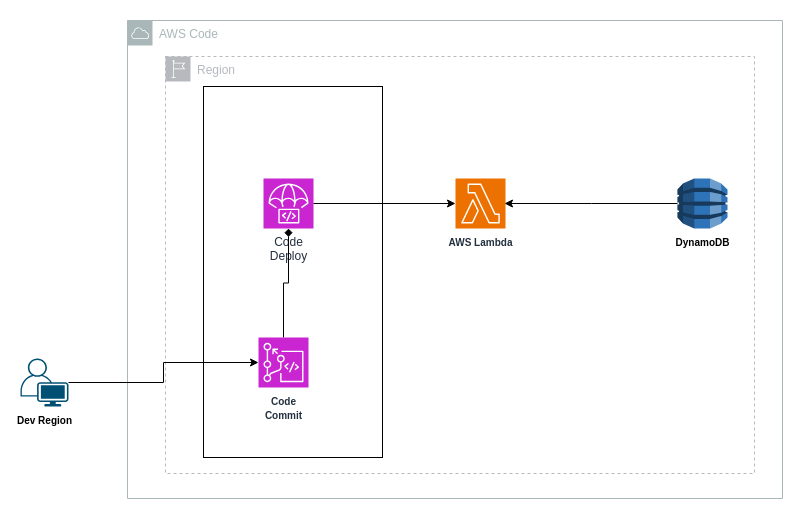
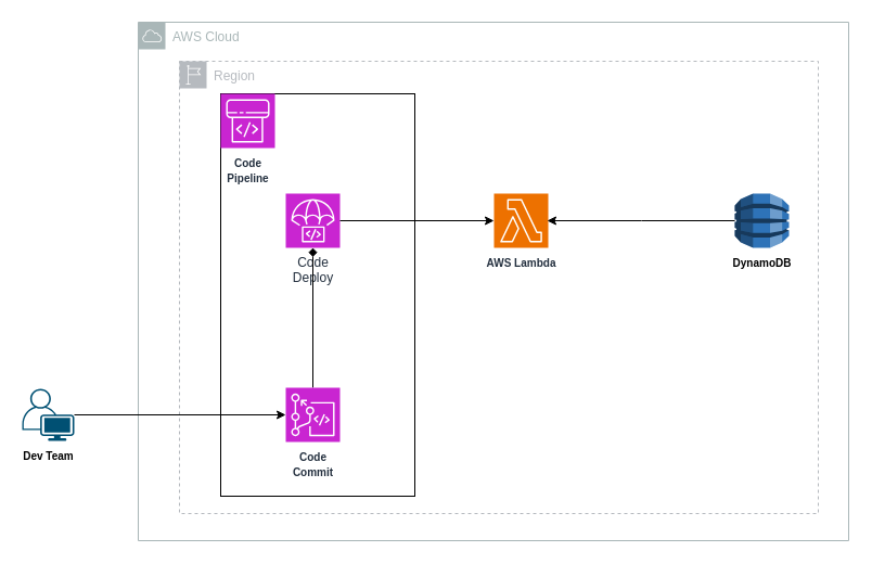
  <mxCell id="0" />
  <mxCell id="1" parent="0" />
  <mxCell id="2" value="&lt;font style=&quot;font-size: 10px;&quot;&gt;&lt;b&gt;AWS Lambda&lt;/b&gt;&lt;/font&gt;" style="sketch=0;points=[[0,0,0],[0.25,0,0],[0.5,0,0],[0.75,0,0],[1,0,0],[0,1,0],[0.25,1,0],[0.5,1,0],[0.75,1,0],[1,1,0],[0,0.25,0],[0,0.5,0],[0,0.75,0],[1,0.25,0],[1,0.5,0],[1,0.75,0]];outlineConnect=0;fontColor=#232F3E;fillColor=#ED7100;strokeColor=#ffffff;dashed=0;verticalLabelPosition=bottom;verticalAlign=top;align=center;html=1;fontSize=12;fontStyle=0;aspect=fixed;shape=mxgraph.aws4.resourceIcon;resIcon=mxgraph.aws4.lambda;" vertex="1" parent="1"><mxGeometry x="455" y="178" width="50" height="50" as="geometry" /></mxCell>
  <mxCell id="3" style="edgeStyle=orthogonalEdgeStyle;rounded=0;orthogonalLoop=1;jettySize=auto;html=1;" edge="1" parent="1" source="4"><mxGeometry relative="1" as="geometry"><mxPoint x="504" y="203" as="targetPoint" /></mxGeometry></mxCell>
  <mxCell id="4" value="&lt;font style=&quot;font-size: 10px;&quot;&gt;&lt;b&gt;DynamoDB&lt;/b&gt;&lt;/font&gt;" style="outlineConnect=0;dashed=0;verticalLabelPosition=bottom;verticalAlign=top;align=center;html=1;shape=mxgraph.aws3.dynamo_db;fillColor=#2E73B8;gradientColor=none;" vertex="1" parent="1"><mxGeometry x="677" y="178" width="50" height="50" as="geometry" /></mxCell>
  <mxCell id="5" value="Region" style="sketch=0;outlineConnect=0;gradientColor=none;html=1;whiteSpace=wrap;fontSize=12;fontStyle=0;shape=mxgraph.aws4.group;grIcon=mxgraph.aws4.group_region;strokeColor=#B6BABF;fillColor=none;verticalAlign=top;align=left;spacingLeft=30;fontColor=#B6BABF;dashed=1;" vertex="1" parent="1"><mxGeometry x="165" y="56" width="589" height="417" as="geometry" /></mxCell>
- <mxCell id="6" value="AWS Code" style="sketch=0;outlineConnect=0;gradientColor=none;html=1;whiteSpace=wrap;fontSize=12;fontStyle=0;shape=mxgraph.aws4.group;grIcon=mxgraph.aws4.group_aws_cloud;strokeColor=#AAB7B8;fillColor=none;verticalAlign=top;align=left;spacingLeft=30;fontColor=#AAB7B8;dashed=0;" vertex="1" parent="1"><mxGeometry x="127" y="20" width="655" height="478" as="geometry" /></mxCell>
+ <mxCell id="6" value="AWS Cloud" style="sketch=0;outlineConnect=0;gradientColor=none;html=1;whiteSpace=wrap;fontSize=12;fontStyle=0;shape=mxgraph.aws4.group;grIcon=mxgraph.aws4.group_aws_cloud;strokeColor=#AAB7B8;fillColor=none;verticalAlign=top;align=left;spacingLeft=30;fontColor=#AAB7B8;dashed=0;" vertex="1" parent="1"><mxGeometry x="127" y="20" width="655" height="478" as="geometry" /></mxCell>
  <mxCell id="7" value="" style="rounded=0;whiteSpace=wrap;html=1;" vertex="1" parent="1"><mxGeometry x="203" y="86" width="179" height="371" as="geometry" /></mxCell>
+ <mxCell id="8" value="&lt;font style=&quot;font-size: 10px;&quot;&gt;&lt;b&gt;Code&lt;br&gt;Pipeline&lt;/b&gt;&lt;/font&gt;" style="sketch=0;points=[[0,0,0],[0.25,0,0],[0.5,0,0],[0.75,0,0],[1,0,0],[0,1,0],[0.25,1,0],[0.5,1,0],[0.75,1,0],[1,1,0],[0,0.25,0],[0,0.5,0],[0,0.75,0],[1,0.25,0],[1,0.5,0],[1,0.75,0]];outlineConnect=0;fontColor=#232F3E;fillColor=#C925D1;strokeColor=#ffffff;dashed=0;verticalLabelPosition=bottom;verticalAlign=top;align=center;html=1;fontSize=12;fontStyle=0;aspect=fixed;shape=mxgraph.aws4.resourceIcon;resIcon=mxgraph.aws4.codepipeline;" vertex="1" parent="1"><mxGeometry x="203" y="86" width="50" height="50" as="geometry" /></mxCell>
  <mxCell id="9" value="Code&lt;br&gt;Deploy" style="sketch=0;points=[[0,0,0],[0.25,0,0],[0.5,0,0],[0.75,0,0],[1,0,0],[0,1,0],[0.25,1,0],[0.5,1,0],[0.75,1,0],[1,1,0],[0,0.25,0],[0,0.5,0],[0,0.75,0],[1,0.25,0],[1,0.5,0],[1,0.75,0]];outlineConnect=0;fontColor=#232F3E;fillColor=#C925D1;strokeColor=#ffffff;dashed=0;verticalLabelPosition=bottom;verticalAlign=top;align=center;html=1;fontSize=12;fontStyle=0;aspect=fixed;shape=mxgraph.aws4.resourceIcon;resIcon=mxgraph.aws4.codedeploy;" vertex="1" parent="1"><mxGeometry x="263" y="178" width="50" height="50" as="geometry" /></mxCell>
  <mxCell id="10" style="edgeStyle=orthogonalEdgeStyle;rounded=0;orthogonalLoop=1;jettySize=auto;html=1;endArrow=diamond;" edge="1" parent="1" source="11" target="9"><mxGeometry relative="1" as="geometry" /></mxCell>
- <mxCell id="11" value="&lt;font style=&quot;font-size: 10px;&quot;&gt;&lt;b&gt;Code&lt;br&gt;Commit&lt;/b&gt;&lt;/font&gt;" style="sketch=0;points=[[0,0,0],[0.25,0,0],[0.5,0,0],[0.75,0,0],[1,0,0],[0,1,0],[0.25,1,0],[0.5,1,0],[0.75,1,0],[1,1,0],[0,0.25,0],[0,0.5,0],[0,0.75,0],[1,0.25,0],[1,0.5,0],[1,0.75,0]];outlineConnect=0;fontColor=#232F3E;fillColor=#C925D1;strokeColor=#ffffff;dashed=0;verticalLabelPosition=bottom;verticalAlign=top;align=center;html=1;fontSize=12;fontStyle=0;aspect=fixed;shape=mxgraph.aws4.resourceIcon;resIcon=mxgraph.aws4.codecommit;" vertex="1" parent="1"><mxGeometry x="258" y="337" width="50" height="50" as="geometry" /></mxCell>
+ <mxCell id="11" value="&lt;font style=&quot;font-size: 10px;&quot;&gt;&lt;b&gt;Code&lt;br&gt;Commit&lt;/b&gt;&lt;/font&gt;" style="sketch=0;points=[[0,0,0],[0.25,0,0],[0.5,0,0],[0.75,0,0],[1,0,0],[0,1,0],[0.25,1,0],[0.5,1,0],[0.75,1,0],[1,1,0],[0,0.25,0],[0,0.5,0],[0,0.75,0],[1,0.25,0],[1,0.5,0],[1,0.75,0]];outlineConnect=0;fontColor=#232F3E;fillColor=#C925D1;strokeColor=#ffffff;dashed=0;verticalLabelPosition=bottom;verticalAlign=top;align=center;html=1;fontSize=12;fontStyle=0;aspect=fixed;shape=mxgraph.aws4.resourceIcon;resIcon=mxgraph.aws4.codecommit;" vertex="1" parent="1"><mxGeometry x="263" y="357" width="50" height="50" as="geometry" /></mxCell>
  <mxCell id="12" style="edgeStyle=orthogonalEdgeStyle;rounded=0;orthogonalLoop=1;jettySize=auto;html=1;entryX=0;entryY=0.5;entryDx=0;entryDy=0;entryPerimeter=0;" edge="1" parent="1" source="9" target="2"><mxGeometry relative="1" as="geometry" /></mxCell>
- <mxCell id="13" value="&lt;font style=&quot;font-size: 10px;&quot;&gt;&lt;b&gt;Dev Region&lt;/b&gt;&lt;/font&gt;" style="points=[[0.35,0,0],[0.98,0.51,0],[1,0.71,0],[0.67,1,0],[0,0.795,0],[0,0.65,0]];verticalLabelPosition=bottom;sketch=0;html=1;verticalAlign=top;aspect=fixed;align=center;pointerEvents=1;shape=mxgraph.cisco19.user;fillColor=#005073;strokeColor=none;" vertex="1" parent="1"><mxGeometry x="20" y="358" width="48" height="48" as="geometry" /></mxCell>
+ <mxCell id="13" value="&lt;font style=&quot;font-size: 10px;&quot;&gt;&lt;b&gt;Dev Team&lt;/b&gt;&lt;/font&gt;" style="points=[[0.35,0,0],[0.98,0.51,0],[1,0.71,0],[0.67,1,0],[0,0.795,0],[0,0.65,0]];verticalLabelPosition=bottom;sketch=0;html=1;verticalAlign=top;aspect=fixed;align=center;pointerEvents=1;shape=mxgraph.cisco19.user;fillColor=#005073;strokeColor=none;" vertex="1" parent="1"><mxGeometry x="20" y="358" width="48" height="48" as="geometry" /></mxCell>
  <mxCell id="14" style="edgeStyle=orthogonalEdgeStyle;rounded=0;orthogonalLoop=1;jettySize=auto;html=1;entryX=0;entryY=0.5;entryDx=0;entryDy=0;entryPerimeter=0;" edge="1" parent="1" source="13" target="11"><mxGeometry relative="1" as="geometry" /></mxCell>
